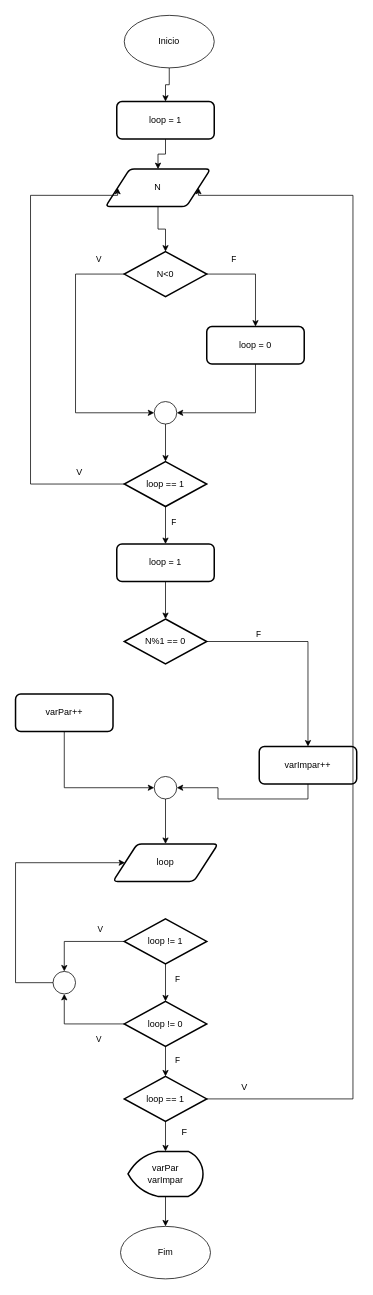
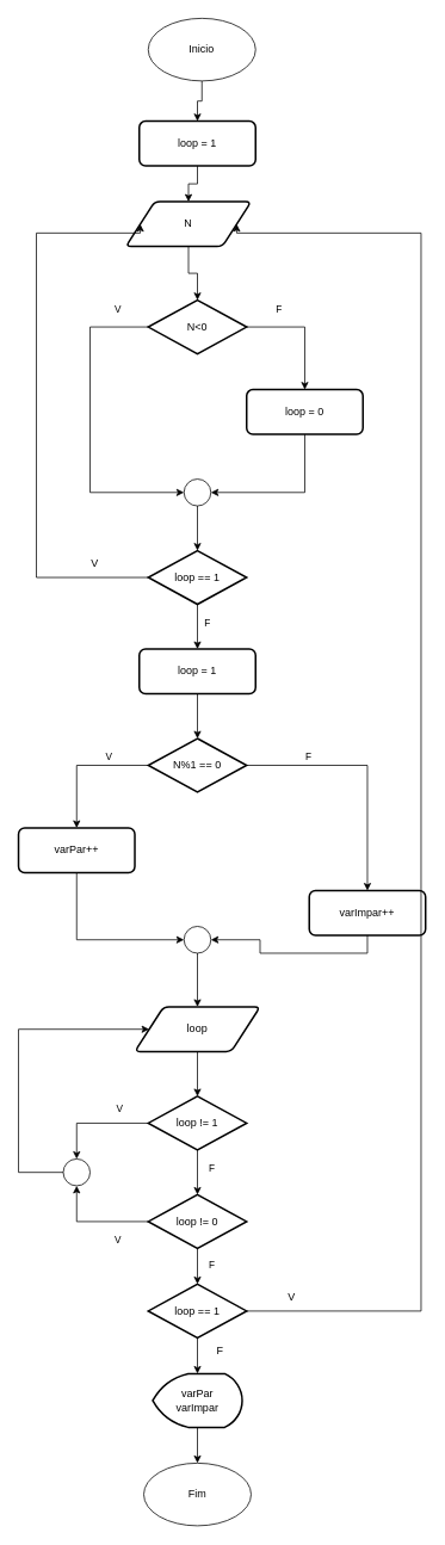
  <mxCell id="0" />
  <mxCell id="1" parent="0" />
  <mxCell id="2" style="edgeStyle=orthogonalEdgeStyle;rounded=0;orthogonalLoop=1;jettySize=auto;html=1;exitX=0.5;exitY=1;exitDx=0;exitDy=0;entryX=0.5;entryY=0;entryDx=0;entryDy=0;" edge="1" parent="1" source="3" target="6"><mxGeometry relative="1" as="geometry" /></mxCell>
  <mxCell id="3" value="Inicio" style="ellipse;whiteSpace=wrap;html=1;" vertex="1" parent="1"><mxGeometry x="165" y="20" width="120" height="70" as="geometry" /></mxCell>
  <mxCell id="4" value="Fim" style="ellipse;whiteSpace=wrap;html=1;" vertex="1" parent="1"><mxGeometry x="160" y="1635" width="120" height="70" as="geometry" /></mxCell>
  <mxCell id="5" style="edgeStyle=orthogonalEdgeStyle;rounded=0;orthogonalLoop=1;jettySize=auto;html=1;exitX=0.5;exitY=1;exitDx=0;exitDy=0;entryX=0.5;entryY=0;entryDx=0;entryDy=0;" edge="1" parent="1" source="6" target="10"><mxGeometry relative="1" as="geometry" /></mxCell>
  <mxCell id="6" value="loop = 1" style="rounded=1;whiteSpace=wrap;html=1;absoluteArcSize=1;arcSize=14;strokeWidth=2;" vertex="1" parent="1"><mxGeometry x="155" y="135" width="130" height="50" as="geometry" /></mxCell>
  <mxCell id="7" style="edgeStyle=orthogonalEdgeStyle;rounded=0;orthogonalLoop=1;jettySize=auto;html=1;exitX=1;exitY=0.5;exitDx=0;exitDy=0;exitPerimeter=0;entryX=0.5;entryY=0;entryDx=0;entryDy=0;" edge="1" parent="1" source="9" target="12"><mxGeometry relative="1" as="geometry" /></mxCell>
  <mxCell id="8" value="F" style="edgeLabel;html=1;align=center;verticalAlign=middle;resizable=0;points=[];" vertex="1" connectable="0" parent="7"><mxGeometry x="-0.481" y="-3" relative="1" as="geometry"><mxPoint y="-23" as="offset" /></mxGeometry></mxCell>
  <mxCell id="9" value="N&amp;lt;0" style="strokeWidth=2;html=1;shape=mxgraph.flowchart.decision;whiteSpace=wrap;" vertex="1" parent="1"><mxGeometry x="165" y="335" width="110" height="60" as="geometry" /></mxCell>
  <mxCell id="10" value="N" style="shape=parallelogram;html=1;strokeWidth=2;perimeter=parallelogramPerimeter;whiteSpace=wrap;rounded=1;arcSize=12;size=0.23;" vertex="1" parent="1"><mxGeometry x="140" y="225" width="140" height="50" as="geometry" /></mxCell>
  <mxCell id="11" style="edgeStyle=orthogonalEdgeStyle;rounded=0;orthogonalLoop=1;jettySize=auto;html=1;exitX=0.5;exitY=1;exitDx=0;exitDy=0;entryX=0.5;entryY=0;entryDx=0;entryDy=0;entryPerimeter=0;" edge="1" parent="1" source="10" target="9"><mxGeometry relative="1" as="geometry" /></mxCell>
  <mxCell id="12" value="loop = 0" style="rounded=1;whiteSpace=wrap;html=1;absoluteArcSize=1;arcSize=14;strokeWidth=2;" vertex="1" parent="1"><mxGeometry x="275" y="435" width="130" height="50" as="geometry" /></mxCell>
  <mxCell id="13" value="" style="verticalLabelPosition=bottom;verticalAlign=top;html=1;shape=mxgraph.flowchart.on-page_reference;" vertex="1" parent="1"><mxGeometry x="205" y="535" width="30" height="30" as="geometry" /></mxCell>
  <mxCell id="14" style="edgeStyle=orthogonalEdgeStyle;rounded=0;orthogonalLoop=1;jettySize=auto;html=1;exitX=0.5;exitY=1;exitDx=0;exitDy=0;entryX=1;entryY=0.5;entryDx=0;entryDy=0;entryPerimeter=0;" edge="1" parent="1" source="12" target="13"><mxGeometry relative="1" as="geometry" /></mxCell>
  <mxCell id="15" style="edgeStyle=orthogonalEdgeStyle;rounded=0;orthogonalLoop=1;jettySize=auto;html=1;exitX=0;exitY=0.5;exitDx=0;exitDy=0;exitPerimeter=0;entryX=0;entryY=0.5;entryDx=0;entryDy=0;entryPerimeter=0;" edge="1" parent="1" source="9" target="13"><mxGeometry relative="1" as="geometry"><Array as="points"><mxPoint x="100" y="365" /><mxPoint x="100" y="550" /></Array></mxGeometry></mxCell>
  <mxCell id="16" value="V" style="edgeLabel;html=1;align=center;verticalAlign=middle;resizable=0;points=[];" vertex="1" connectable="0" parent="15"><mxGeometry x="-0.239" y="-2" relative="1" as="geometry"><mxPoint x="32" y="-90" as="offset" /></mxGeometry></mxCell>
  <mxCell id="17" value="&lt;span style=&quot;color: rgba(0, 0, 0, 0); font-family: monospace; font-size: 0px; text-align: start;&quot;&gt;%3CmxGraphModel%3E%3Croot%3E%3CmxCell%20id%3D%220%22%2F%3E%3CmxCell%20id%3D%221%22%20parent%3D%220%22%2F%3E%3CmxCell%20id%3D%222%22%20value%3D%22loop%20%3D%201%22%20style%3D%22rounded%3D1%3BwhiteSpace%3Dwrap%3Bhtml%3D1%3BabsoluteArcSize%3D1%3BarcSize%3D14%3BstrokeWidth%3D2%3B%22%20vertex%3D%221%22%20parent%3D%221%22%3E%3CmxGeometry%20x%3D%22205%22%20y%3D%2280%22%20width%3D%22130%22%20height%3D%2250%22%20as%3D%22geometry%22%2F%3E%3C%2FmxCell%3E%3C%2Froot%3E%3C%2FmxGraphModel%3EV&lt;/span&gt;" style="text;html=1;align=center;verticalAlign=middle;resizable=0;points=[];autosize=1;strokeColor=none;fillColor=none;" vertex="1" parent="1"><mxGeometry x="80" y="393" width="20" height="30" as="geometry" /></mxCell>
  <mxCell id="18" style="edgeStyle=orthogonalEdgeStyle;rounded=0;orthogonalLoop=1;jettySize=auto;html=1;exitX=0;exitY=0.5;exitDx=0;exitDy=0;exitPerimeter=0;entryX=0;entryY=0.5;entryDx=0;entryDy=0;" edge="1" parent="1" source="21" target="10"><mxGeometry relative="1" as="geometry"><Array as="points"><mxPoint x="40" y="645" /><mxPoint x="40" y="260" /></Array></mxGeometry></mxCell>
  <mxCell id="19" style="edgeStyle=orthogonalEdgeStyle;rounded=0;orthogonalLoop=1;jettySize=auto;html=1;exitX=0.5;exitY=1;exitDx=0;exitDy=0;exitPerimeter=0;entryX=0.5;entryY=0;entryDx=0;entryDy=0;" edge="1" parent="1" source="21" target="24"><mxGeometry relative="1" as="geometry" /></mxCell>
  <mxCell id="20" value="F" style="edgeLabel;html=1;align=center;verticalAlign=middle;resizable=0;points=[];" vertex="1" connectable="0" parent="19"><mxGeometry x="-0.4" y="2" relative="1" as="geometry"><mxPoint x="8" y="5" as="offset" /></mxGeometry></mxCell>
  <mxCell id="21" value="loop == 1" style="strokeWidth=2;html=1;shape=mxgraph.flowchart.decision;whiteSpace=wrap;" vertex="1" parent="1"><mxGeometry x="165" y="615" width="110" height="60" as="geometry" /></mxCell>
  <mxCell id="22" style="edgeStyle=orthogonalEdgeStyle;rounded=0;orthogonalLoop=1;jettySize=auto;html=1;exitX=0.5;exitY=1;exitDx=0;exitDy=0;exitPerimeter=0;entryX=0.5;entryY=0;entryDx=0;entryDy=0;entryPerimeter=0;" edge="1" parent="1" source="13" target="21"><mxGeometry relative="1" as="geometry" /></mxCell>
  <mxCell id="23" value="V" style="text;html=1;align=center;verticalAlign=middle;resizable=0;points=[];autosize=1;strokeColor=none;fillColor=none;" vertex="1" parent="1"><mxGeometry x="90" y="615" width="30" height="30" as="geometry" /></mxCell>
  <mxCell id="24" value="loop = 1" style="rounded=1;whiteSpace=wrap;html=1;absoluteArcSize=1;arcSize=14;strokeWidth=2;" vertex="1" parent="1"><mxGeometry x="155" y="725" width="130" height="50" as="geometry" /></mxCell>
  <mxCell id="25" style="edgeStyle=orthogonalEdgeStyle;rounded=0;orthogonalLoop=1;jettySize=auto;html=1;exitX=1;exitY=0.5;exitDx=0;exitDy=0;exitPerimeter=0;entryX=0.5;entryY=0;entryDx=0;entryDy=0;" edge="1" parent="1" source="29" target="31"><mxGeometry relative="1" as="geometry" /></mxCell>
  <mxCell id="26" value="F" style="edgeLabel;html=1;align=center;verticalAlign=middle;resizable=0;points=[];" vertex="1" connectable="0" parent="25"><mxGeometry x="-0.657" y="4" relative="1" as="geometry"><mxPoint x="21" y="-6" as="offset" /></mxGeometry></mxCell>
+ <mxCell id="27" style="edgeStyle=orthogonalEdgeStyle;rounded=0;orthogonalLoop=1;jettySize=auto;html=1;exitX=0;exitY=0.5;exitDx=0;exitDy=0;exitPerimeter=0;entryX=0.5;entryY=0;entryDx=0;entryDy=0;" edge="1" parent="1" source="29" target="32"><mxGeometry relative="1" as="geometry" /></mxCell>
+ <mxCell id="28" value="V" style="edgeLabel;html=1;align=center;verticalAlign=middle;resizable=0;points=[];" vertex="1" connectable="0" parent="27"><mxGeometry x="-0.373" y="1" relative="1" as="geometry"><mxPoint x="2" y="-11" as="offset" /></mxGeometry></mxCell>
  <mxCell id="29" value="N%1 == 0" style="strokeWidth=2;html=1;shape=mxgraph.flowchart.decision;whiteSpace=wrap;" vertex="1" parent="1"><mxGeometry x="165" y="825" width="110" height="60" as="geometry" /></mxCell>
  <mxCell id="30" style="edgeStyle=orthogonalEdgeStyle;rounded=0;orthogonalLoop=1;jettySize=auto;html=1;exitX=0.5;exitY=1;exitDx=0;exitDy=0;entryX=0.5;entryY=0;entryDx=0;entryDy=0;entryPerimeter=0;" edge="1" parent="1" source="24" target="29"><mxGeometry relative="1" as="geometry" /></mxCell>
  <mxCell id="31" value="varImpar++" style="rounded=1;whiteSpace=wrap;html=1;absoluteArcSize=1;arcSize=14;strokeWidth=2;" vertex="1" parent="1"><mxGeometry x="345" y="995" width="130" height="50" as="geometry" /></mxCell>
  <mxCell id="32" value="varPar++" style="rounded=1;whiteSpace=wrap;html=1;absoluteArcSize=1;arcSize=14;strokeWidth=2;" vertex="1" parent="1"><mxGeometry x="20" y="925" width="130" height="50" as="geometry" /></mxCell>
  <mxCell id="33" style="edgeStyle=orthogonalEdgeStyle;rounded=0;orthogonalLoop=1;jettySize=auto;html=1;exitX=0.5;exitY=1;exitDx=0;exitDy=0;exitPerimeter=0;entryX=0.5;entryY=0;entryDx=0;entryDy=0;" edge="1" parent="1" source="34" target="37"><mxGeometry relative="1" as="geometry" /></mxCell>
  <mxCell id="34" value="" style="verticalLabelPosition=bottom;verticalAlign=top;html=1;shape=mxgraph.flowchart.on-page_reference;" vertex="1" parent="1"><mxGeometry x="205" y="1035" width="30" height="30" as="geometry" /></mxCell>
  <mxCell id="35" style="edgeStyle=orthogonalEdgeStyle;rounded=0;orthogonalLoop=1;jettySize=auto;html=1;exitX=0.5;exitY=1;exitDx=0;exitDy=0;entryX=0;entryY=0.5;entryDx=0;entryDy=0;entryPerimeter=0;" edge="1" parent="1" source="32" target="34"><mxGeometry relative="1" as="geometry" /></mxCell>
  <mxCell id="36" style="edgeStyle=orthogonalEdgeStyle;rounded=0;orthogonalLoop=1;jettySize=auto;html=1;exitX=0.5;exitY=1;exitDx=0;exitDy=0;entryX=1;entryY=0.5;entryDx=0;entryDy=0;entryPerimeter=0;" edge="1" parent="1" source="31" target="34"><mxGeometry relative="1" as="geometry" /></mxCell>
  <mxCell id="37" value="loop" style="shape=parallelogram;html=1;strokeWidth=2;perimeter=parallelogramPerimeter;whiteSpace=wrap;rounded=1;arcSize=12;size=0.23;" vertex="1" parent="1"><mxGeometry x="150" y="1125" width="140" height="50" as="geometry" /></mxCell>
  <mxCell id="38" value="loop != 1" style="strokeWidth=2;html=1;shape=mxgraph.flowchart.decision;whiteSpace=wrap;" vertex="1" parent="1"><mxGeometry x="165" y="1225" width="110" height="60" as="geometry" /></mxCell>
  <mxCell id="39" value="loop != 0" style="strokeWidth=2;html=1;shape=mxgraph.flowchart.decision;whiteSpace=wrap;" vertex="1" parent="1"><mxGeometry x="165" y="1335" width="110" height="60" as="geometry" /></mxCell>
+ <mxCell id="40" style="edgeStyle=orthogonalEdgeStyle;rounded=0;orthogonalLoop=1;jettySize=auto;html=1;exitX=0.5;exitY=1;exitDx=0;exitDy=0;entryX=0.5;entryY=0;entryDx=0;entryDy=0;entryPerimeter=0;" edge="1" parent="1" source="37" target="38"><mxGeometry relative="1" as="geometry" /></mxCell>
  <mxCell id="41" style="edgeStyle=orthogonalEdgeStyle;rounded=0;orthogonalLoop=1;jettySize=auto;html=1;exitX=0.5;exitY=1;exitDx=0;exitDy=0;exitPerimeter=0;entryX=0.5;entryY=0;entryDx=0;entryDy=0;entryPerimeter=0;" edge="1" parent="1" source="38" target="39"><mxGeometry relative="1" as="geometry" /></mxCell>
  <mxCell id="42" value="F" style="edgeLabel;html=1;align=center;verticalAlign=middle;resizable=0;points=[];" vertex="1" connectable="0" parent="41"><mxGeometry x="-0.2" y="3" relative="1" as="geometry"><mxPoint x="12" as="offset" /></mxGeometry></mxCell>
  <mxCell id="43" style="edgeStyle=orthogonalEdgeStyle;rounded=0;orthogonalLoop=1;jettySize=auto;html=1;exitX=0;exitY=0.5;exitDx=0;exitDy=0;exitPerimeter=0;entryX=0;entryY=0.5;entryDx=0;entryDy=0;" edge="1" parent="1" source="44" target="37"><mxGeometry relative="1" as="geometry"><Array as="points"><mxPoint x="20" y="1310" /><mxPoint x="20" y="1150" /></Array></mxGeometry></mxCell>
  <mxCell id="44" value="" style="verticalLabelPosition=bottom;verticalAlign=top;html=1;shape=mxgraph.flowchart.on-page_reference;" vertex="1" parent="1"><mxGeometry x="70" y="1295" width="30" height="30" as="geometry" /></mxCell>
  <mxCell id="45" style="edgeStyle=orthogonalEdgeStyle;rounded=0;orthogonalLoop=1;jettySize=auto;html=1;exitX=0;exitY=0.5;exitDx=0;exitDy=0;exitPerimeter=0;entryX=0.5;entryY=1;entryDx=0;entryDy=0;entryPerimeter=0;" edge="1" parent="1" source="39" target="44"><mxGeometry relative="1" as="geometry" /></mxCell>
  <mxCell id="46" style="edgeStyle=orthogonalEdgeStyle;rounded=0;orthogonalLoop=1;jettySize=auto;html=1;exitX=0;exitY=0.5;exitDx=0;exitDy=0;exitPerimeter=0;entryX=0.5;entryY=0;entryDx=0;entryDy=0;entryPerimeter=0;" edge="1" parent="1" source="38" target="44"><mxGeometry relative="1" as="geometry" /></mxCell>
  <mxCell id="47" value="&lt;span style=&quot;color: rgba(0, 0, 0, 0); font-family: monospace; font-size: 0px; text-align: start; background-color: rgb(251, 251, 251);&quot;&gt;%3CmxGraphModel%3E%3Croot%3E%3CmxCell%20id%3D%220%22%2F%3E%3CmxCell%20id%3D%221%22%20parent%3D%220%22%2F%3E%3CmxCell%20id%3D%222%22%20value%3D%22%22%20style%3D%22verticalLabelPosition%3Dbottom%3BverticalAlign%3Dtop%3Bhtml%3D1%3Bshape%3Dmxgraph.flowchart.on-page_reference%3B%22%20vertex%3D%221%22%20parent%3D%221%22%3E%3CmxGeometry%20x%3D%22255%22%20y%3D%22980%22%20width%3D%2230%22%20height%3D%2230%22%20as%3D%22geometry%22%2F%3E%3C%2FmxCell%3E%3C%2Froot%3E%3C%2FmxGraphModel%3EV&lt;/span&gt;" style="edgeLabel;html=1;align=center;verticalAlign=middle;resizable=0;points=[];" vertex="1" connectable="0" parent="46"><mxGeometry x="-0.783" y="-3" relative="1" as="geometry"><mxPoint as="offset" /></mxGeometry></mxCell>
  <mxCell id="48" value="V" style="edgeLabel;html=1;align=center;verticalAlign=middle;resizable=0;points=[];" vertex="1" connectable="0" parent="46"><mxGeometry x="-0.167" y="-1" relative="1" as="geometry"><mxPoint x="15" y="131" as="offset" /></mxGeometry></mxCell>
  <mxCell id="49" value="V" style="edgeLabel;html=1;align=center;verticalAlign=middle;resizable=0;points=[];" vertex="1" connectable="0" parent="1"><mxGeometry x="120" y="1245" as="geometry"><mxPoint x="12" y="-7" as="offset" /></mxGeometry></mxCell>
  <mxCell id="50" style="edgeStyle=orthogonalEdgeStyle;rounded=0;orthogonalLoop=1;jettySize=auto;html=1;exitX=1;exitY=0.5;exitDx=0;exitDy=0;exitPerimeter=0;entryX=1;entryY=0.5;entryDx=0;entryDy=0;" edge="1" parent="1" source="51" target="10"><mxGeometry relative="1" as="geometry"><Array as="points"><mxPoint x="470" y="1465" /><mxPoint x="470" y="260" /></Array></mxGeometry></mxCell>
  <mxCell id="51" value="loop == 1" style="strokeWidth=2;html=1;shape=mxgraph.flowchart.decision;whiteSpace=wrap;" vertex="1" parent="1"><mxGeometry x="165" y="1435" width="110" height="60" as="geometry" /></mxCell>
  <mxCell id="52" style="edgeStyle=orthogonalEdgeStyle;rounded=0;orthogonalLoop=1;jettySize=auto;html=1;exitX=0.5;exitY=1;exitDx=0;exitDy=0;exitPerimeter=0;entryX=0.5;entryY=0;entryDx=0;entryDy=0;entryPerimeter=0;" edge="1" parent="1" source="39" target="51"><mxGeometry relative="1" as="geometry" /></mxCell>
  <mxCell id="53" value="F" style="edgeLabel;html=1;align=center;verticalAlign=middle;resizable=0;points=[];" vertex="1" connectable="0" parent="52"><mxGeometry x="-0.15" y="1" relative="1" as="geometry"><mxPoint x="14" as="offset" /></mxGeometry></mxCell>
  <mxCell id="54" style="edgeStyle=orthogonalEdgeStyle;rounded=0;orthogonalLoop=1;jettySize=auto;html=1;exitX=0.5;exitY=1;exitDx=0;exitDy=0;exitPerimeter=0;entryX=0.5;entryY=0;entryDx=0;entryDy=0;" edge="1" parent="1" source="55" target="4"><mxGeometry relative="1" as="geometry" /></mxCell>
  <mxCell id="55" value="varPar&lt;div&gt;varImpar&lt;/div&gt;" style="strokeWidth=2;html=1;shape=mxgraph.flowchart.display;whiteSpace=wrap;" vertex="1" parent="1"><mxGeometry x="170" y="1535" width="100" height="60" as="geometry" /></mxCell>
  <mxCell id="56" style="edgeStyle=orthogonalEdgeStyle;rounded=0;orthogonalLoop=1;jettySize=auto;html=1;exitX=0.5;exitY=1;exitDx=0;exitDy=0;exitPerimeter=0;entryX=0.5;entryY=0;entryDx=0;entryDy=0;entryPerimeter=0;" edge="1" parent="1" source="51" target="55"><mxGeometry relative="1" as="geometry" /></mxCell>
  <mxCell id="57" value="V" style="text;html=1;align=center;verticalAlign=middle;resizable=0;points=[];autosize=1;strokeColor=none;fillColor=none;" vertex="1" parent="1"><mxGeometry x="310" y="1435" width="30" height="30" as="geometry" /></mxCell>
  <mxCell id="58" value="F" style="text;html=1;align=center;verticalAlign=middle;resizable=0;points=[];autosize=1;strokeColor=none;fillColor=none;" vertex="1" parent="1"><mxGeometry x="230" y="1495" width="30" height="30" as="geometry" /></mxCell>
